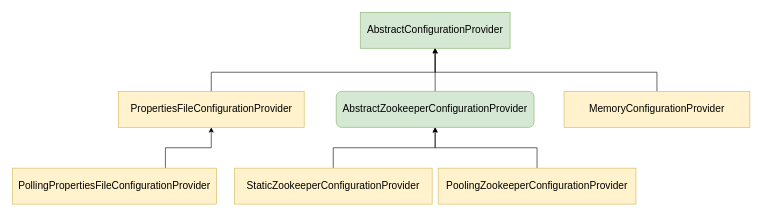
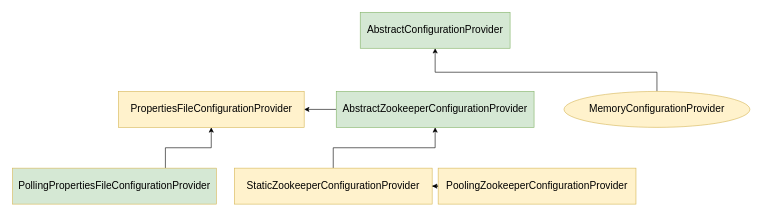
  <mxCell id="0" />
  <mxCell id="1" parent="0" />
  <mxCell id="2" value="AbstractConfigurationProvider" style="rounded=0;whiteSpace=wrap;html=1;fontSize=17;align=center;fillColor=#d5e8d4;strokeColor=#82b366;" vertex="1" parent="1"><mxGeometry x="600" y="20" width="250" height="60" as="geometry" /></mxCell>
- <mxCell id="3" style="edgeStyle=orthogonalEdgeStyle;rounded=0;orthogonalLoop=1;jettySize=auto;html=1;entryX=0.5;entryY=1;entryDx=0;entryDy=0;fontSize=17;exitX=0.5;exitY=0;exitDx=0;exitDy=0;" edge="1" parent="1" source="4" target="2"><mxGeometry relative="1" as="geometry"><Array as="points"><mxPoint x="352" y="120" /><mxPoint x="725" y="120" /></Array></mxGeometry></mxCell>
  <mxCell id="4" value="PropertiesFileConfigurationProvider" style="rounded=0;whiteSpace=wrap;html=1;fontSize=17;align=center;fillColor=#fff2cc;strokeColor=#d6b656;" vertex="1" parent="1"><mxGeometry x="196.5" y="152" width="310" height="60" as="geometry" /></mxCell>
  <mxCell id="5" style="edgeStyle=orthogonalEdgeStyle;rounded=0;orthogonalLoop=1;jettySize=auto;html=1;entryX=0.5;entryY=1;entryDx=0;entryDy=0;fontSize=17;" edge="1" parent="1" source="6" target="2"><mxGeometry relative="1" as="geometry"><Array as="points"><mxPoint x="1095" y="120" /><mxPoint x="725" y="120" /></Array></mxGeometry></mxCell>
- <mxCell id="6" value="MemoryConfigurationProvider" style="rounded=0;whiteSpace=wrap;html=1;fontSize=17;align=center;fillColor=#fff2cc;strokeColor=#d6b656;" vertex="1" parent="1"><mxGeometry x="940" y="152" width="310" height="60" as="geometry" /></mxCell>
- <mxCell id="7" style="edgeStyle=orthogonalEdgeStyle;rounded=0;orthogonalLoop=1;jettySize=auto;html=1;entryX=0.5;entryY=1;entryDx=0;entryDy=0;fontSize=17;" edge="1" parent="1" source="8" target="2"><mxGeometry relative="1" as="geometry" /></mxCell>
- <mxCell id="8" value="AbstractZookeeperConfigurationProvider" style="whiteSpace=wrap;html=1;fontSize=17;align=center;fillColor=#d5e8d4;strokeColor=#82b366;rounded=1;" vertex="1" parent="1"><mxGeometry x="560" y="152" width="330" height="60" as="geometry" /></mxCell>
- <mxCell id="9" style="edgeStyle=orthogonalEdgeStyle;rounded=0;orthogonalLoop=1;jettySize=auto;html=1;entryX=0.5;entryY=1;entryDx=0;entryDy=0;fontSize=17;" edge="1" parent="1" source="10" target="8"><mxGeometry relative="1" as="geometry" /></mxCell>
+ <mxCell id="6" value="MemoryConfigurationProvider" style="ellipse;whiteSpace=wrap;html=1;fontSize=17;align=center;fillColor=#fff2cc;strokeColor=#d6b656;" vertex="1" parent="1"><mxGeometry x="940" y="152" width="310" height="60" as="geometry" /></mxCell>
+ <mxCell id="7" style="edgeStyle=orthogonalEdgeStyle;rounded=0;orthogonalLoop=1;jettySize=auto;html=1;fontSize=17;" edge="1" parent="1" source="8" target="4"><mxGeometry relative="1" as="geometry" /></mxCell>
+ <mxCell id="8" value="AbstractZookeeperConfigurationProvider" style="rounded=0;whiteSpace=wrap;html=1;fontSize=17;align=center;fillColor=#d5e8d4;strokeColor=#82b366;" vertex="1" parent="1"><mxGeometry x="560" y="152" width="330" height="60" as="geometry" /></mxCell>
+ <mxCell id="9" style="edgeStyle=orthogonalEdgeStyle;rounded=0;orthogonalLoop=1;jettySize=auto;html=1;fontSize=17;" edge="1" parent="1" source="10" target="12"><mxGeometry relative="1" as="geometry" /></mxCell>
  <mxCell id="10" value="PoolingZookeeperConfigurationProvider" style="rounded=0;whiteSpace=wrap;html=1;fontSize=17;align=center;fillColor=#fff2cc;strokeColor=#d6b656;" vertex="1" parent="1"><mxGeometry x="730" y="280" width="330" height="60" as="geometry" /></mxCell>
  <mxCell id="11" style="edgeStyle=orthogonalEdgeStyle;rounded=0;orthogonalLoop=1;jettySize=auto;html=1;entryX=0.5;entryY=1;entryDx=0;entryDy=0;fontSize=17;" edge="1" parent="1" source="12" target="8"><mxGeometry relative="1" as="geometry" /></mxCell>
  <mxCell id="12" value="StaticZookeeperConfigurationProvider" style="rounded=0;whiteSpace=wrap;html=1;fontSize=17;align=center;fillColor=#fff2cc;strokeColor=#d6b656;" vertex="1" parent="1"><mxGeometry x="390" y="280" width="330" height="60" as="geometry" /></mxCell>
  <mxCell id="13" style="edgeStyle=orthogonalEdgeStyle;rounded=0;orthogonalLoop=1;jettySize=auto;html=1;fontSize=17;exitX=0.75;exitY=0;exitDx=0;exitDy=0;" edge="1" parent="1" source="14" target="4"><mxGeometry relative="1" as="geometry" /></mxCell>
- <mxCell id="14" value="PollingPropertiesFileConfigurationProvider" style="rounded=0;whiteSpace=wrap;html=1;fontSize=17;align=center;fillColor=#fff2cc;strokeColor=#d6b656;" vertex="1" parent="1"><mxGeometry x="20" y="280" width="340" height="60" as="geometry" /></mxCell>
+ <mxCell id="14" value="PollingPropertiesFileConfigurationProvider" style="rounded=0;whiteSpace=wrap;html=1;fontSize=17;align=center;fillColor=#d5e8d4;strokeColor=#d6b656;" vertex="1" parent="1"><mxGeometry x="20" y="280" width="340" height="60" as="geometry" /></mxCell>
